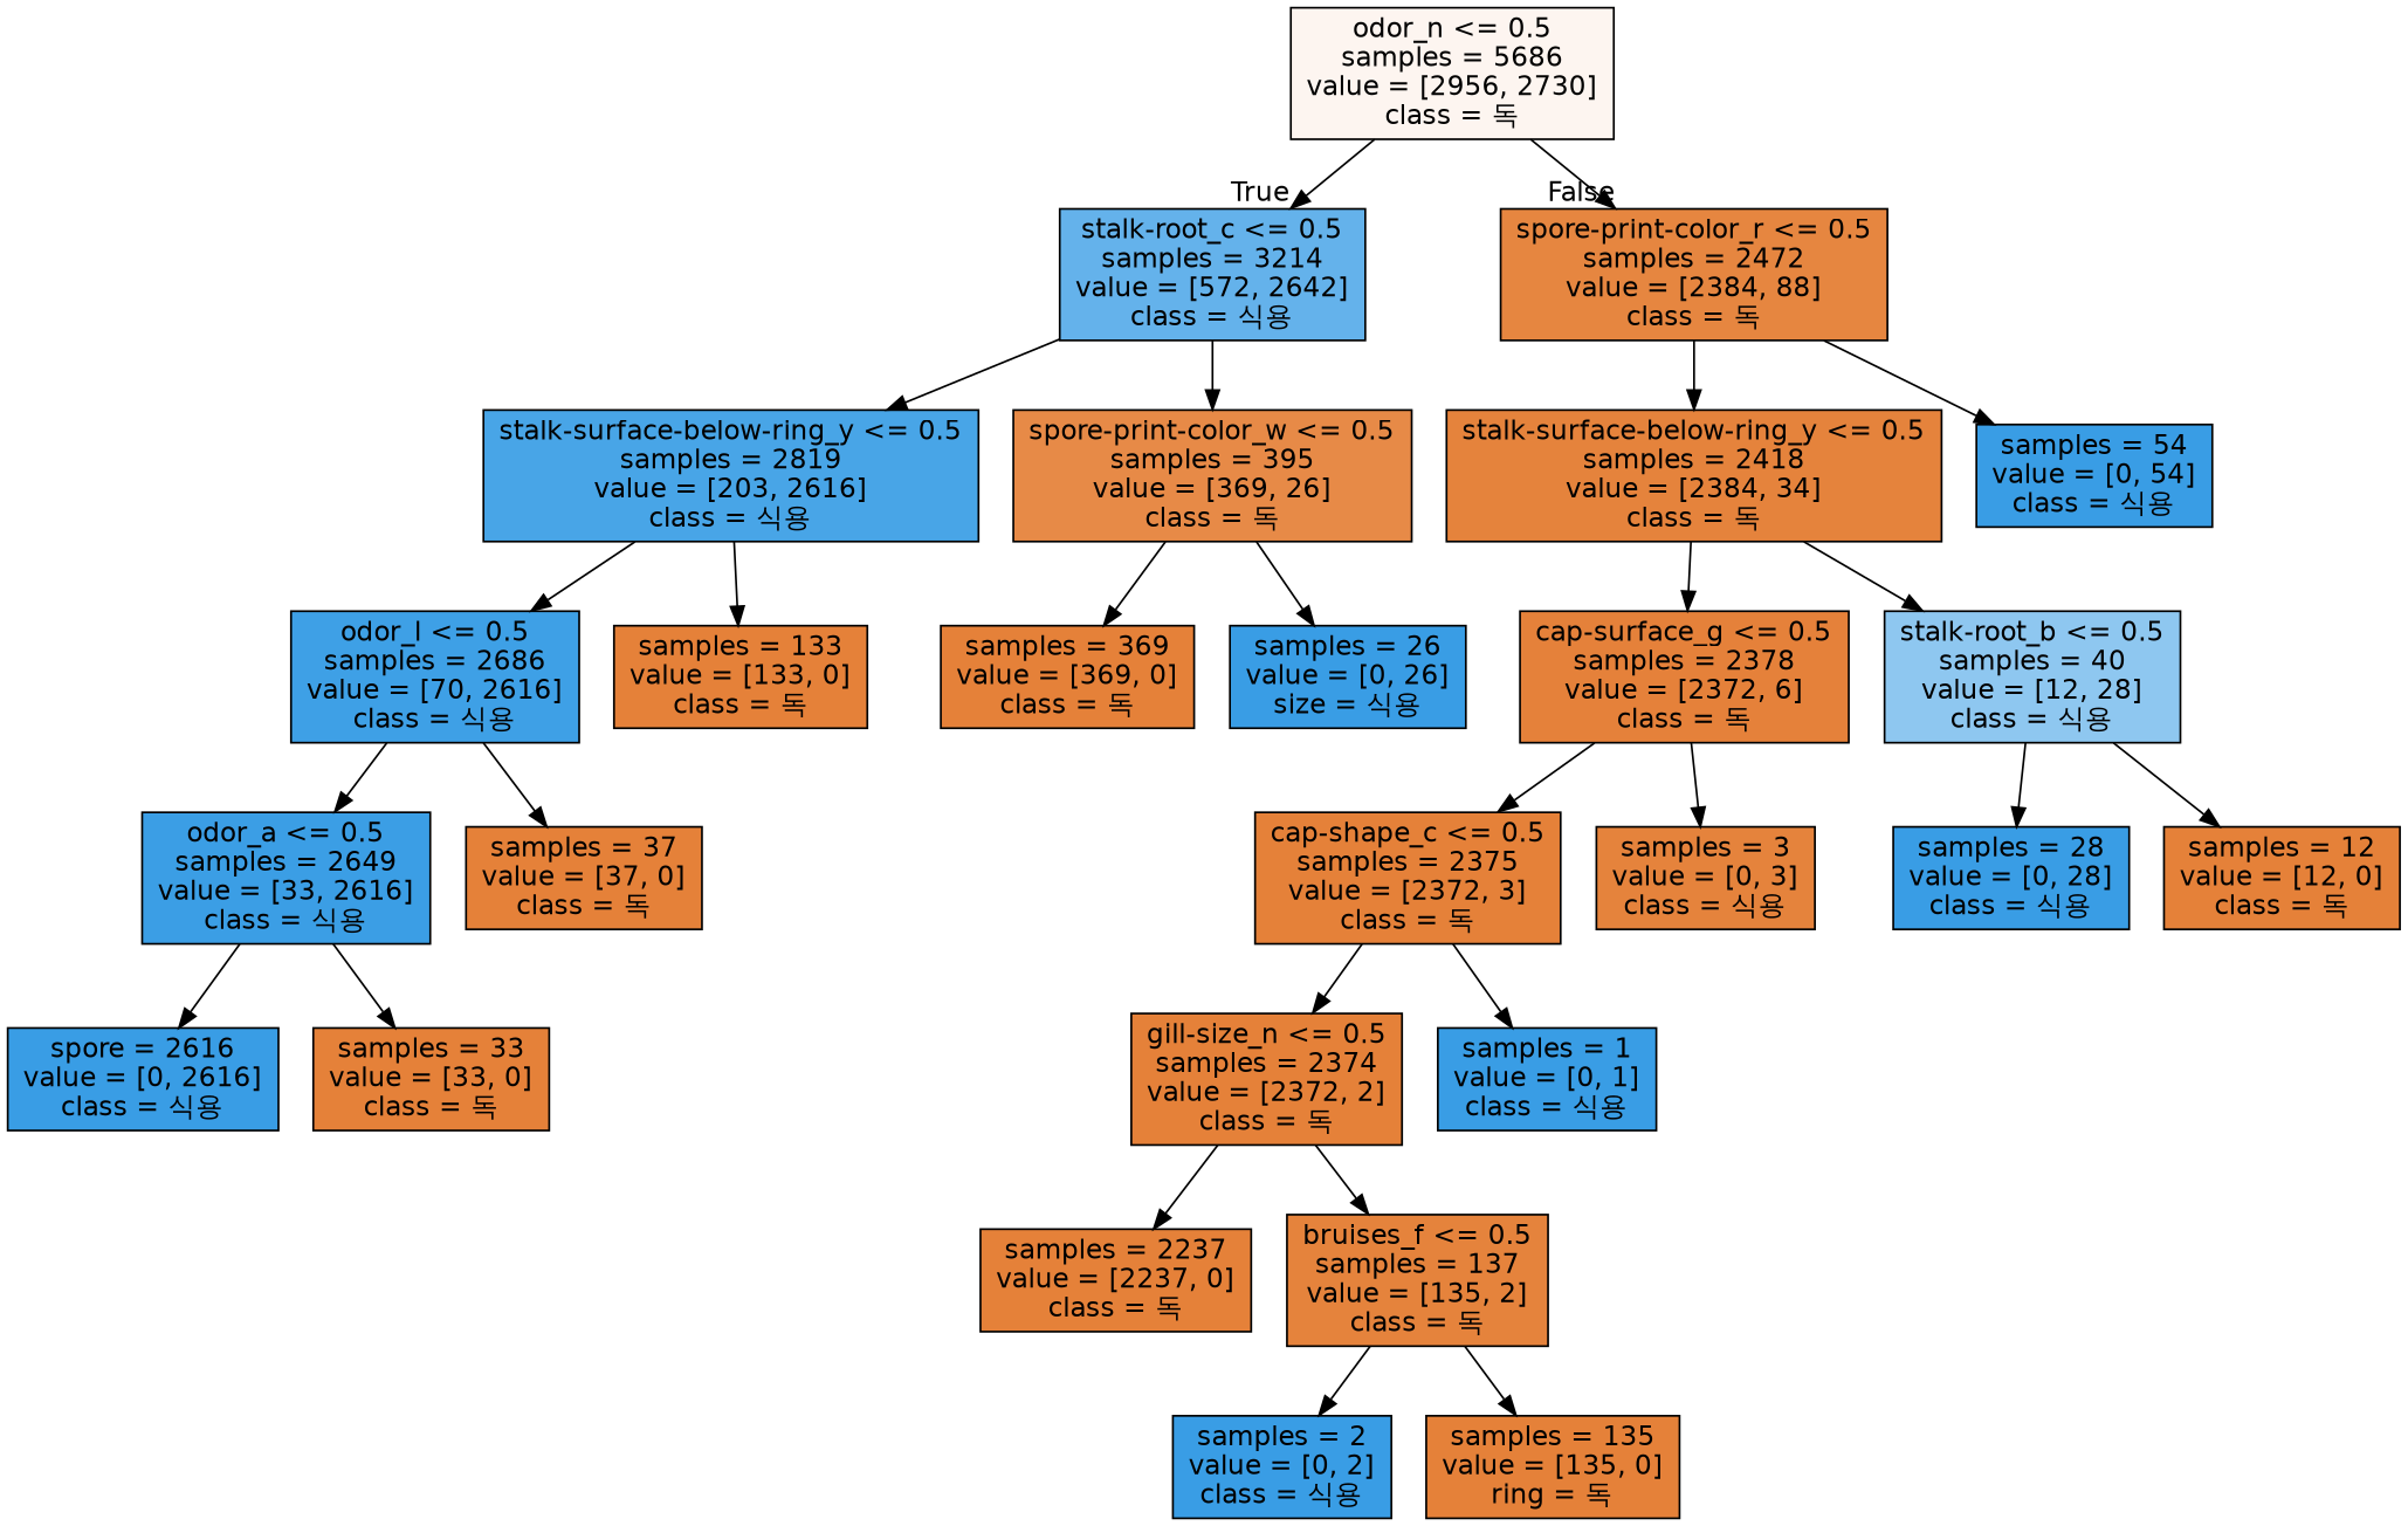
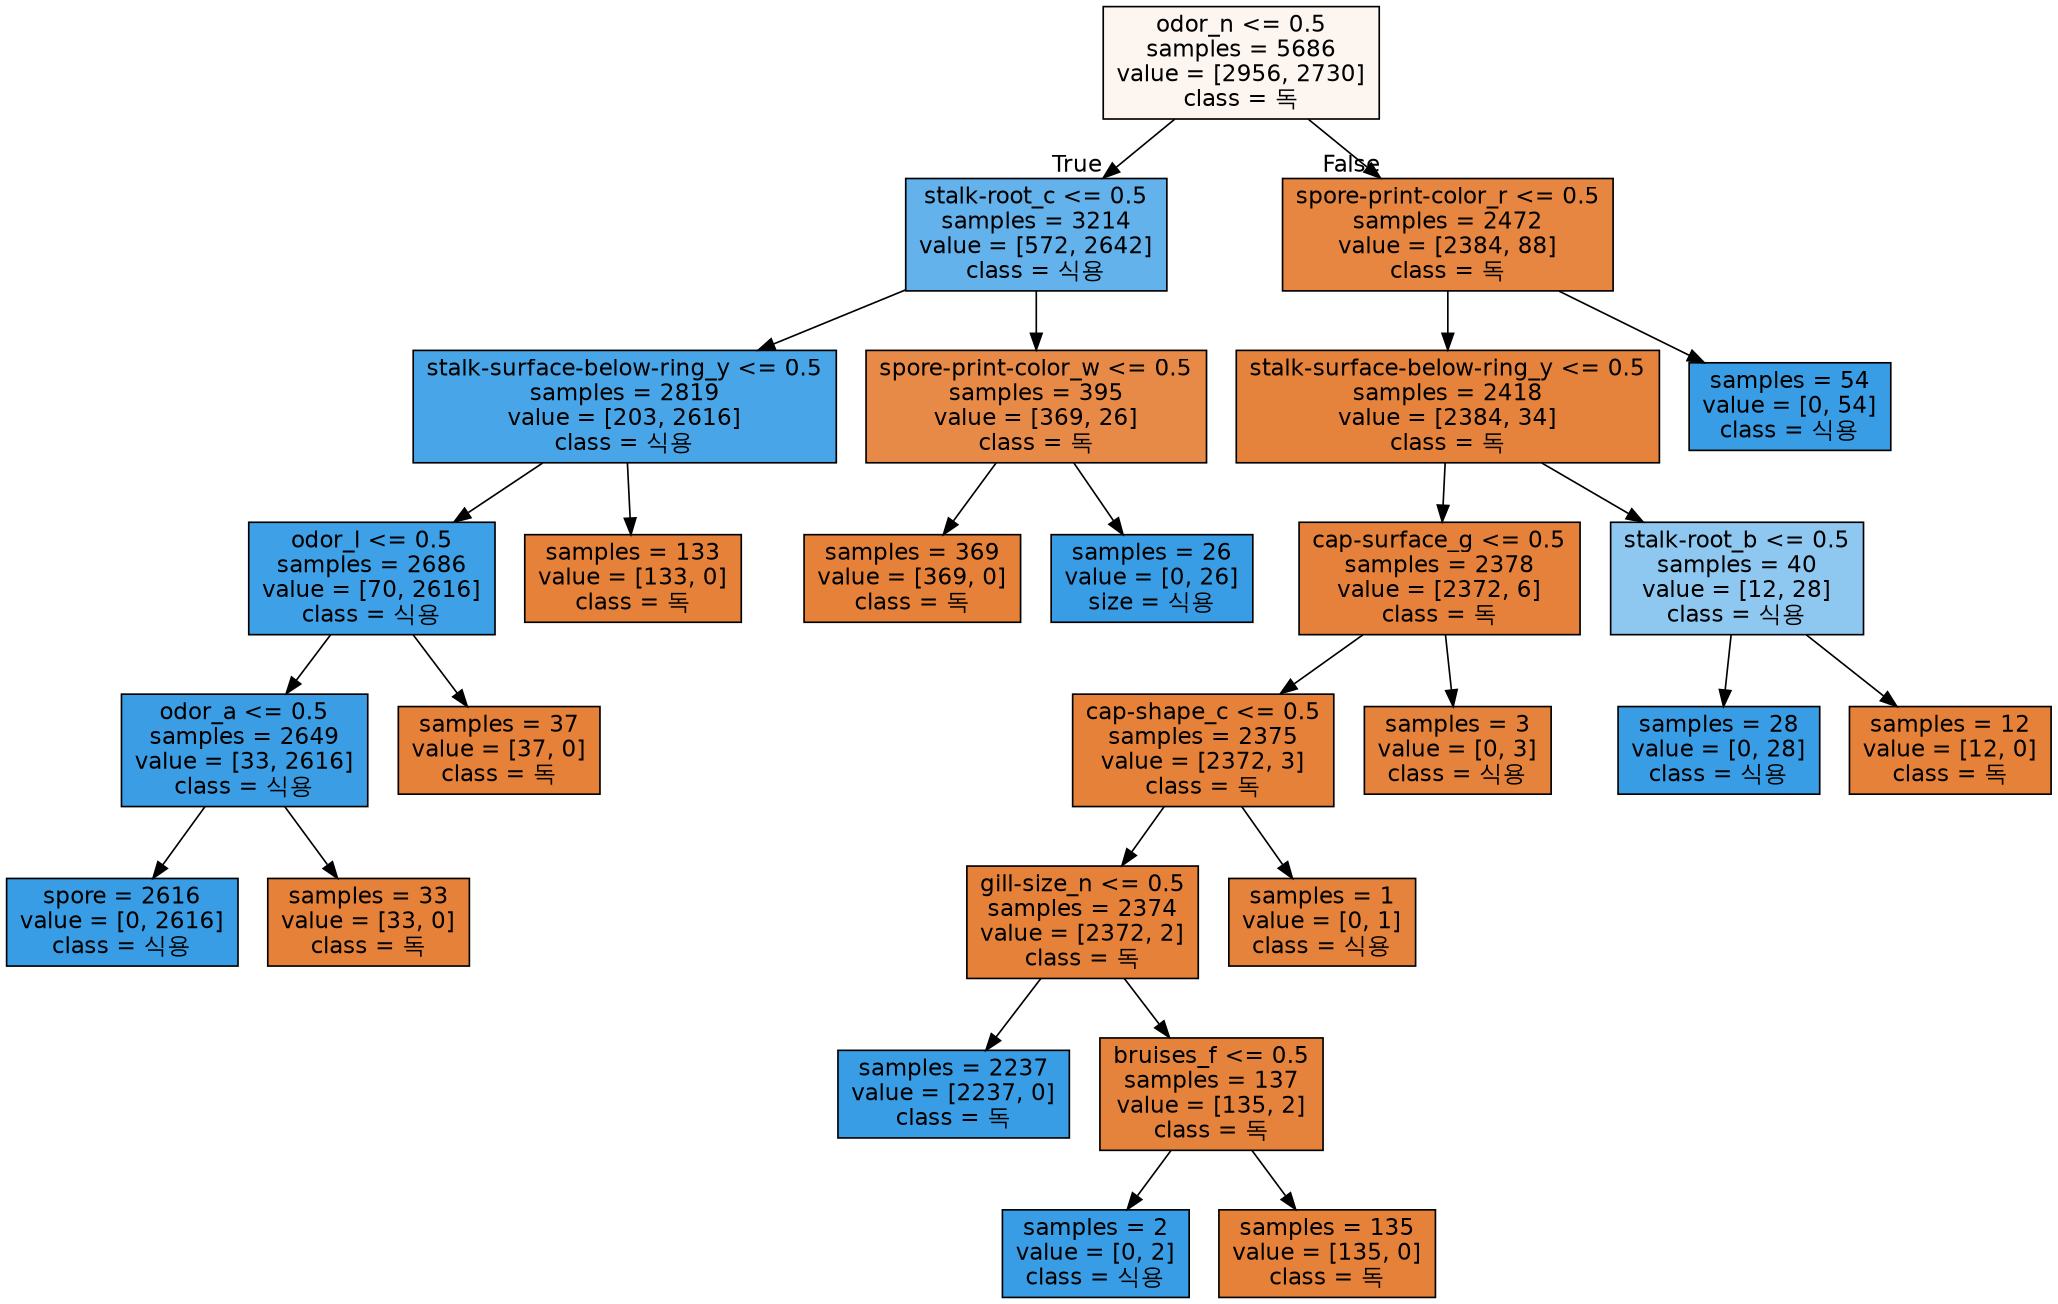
  digraph {
    fontname="DejaVu Sans"
    node [color=black fillcolor="#e58139" fontname="DejaVu Sans" shape=box style=filled]
    edge [fontname="DejaVu Sans"]
    n1 [fillcolor="#fdf5f0" label="odor_n <= 0.5\nsamples = 5686\nvalue = [2956, 2730]\nclass = 독"]
    n2 [fillcolor="#64b2eb" label="stalk-root_c <= 0.5\nsamples = 3214\nvalue = [572, 2642]\nclass = 식용"]
    n3 [fillcolor="#e68640" label="spore-print-color_r <= 0.5\nsamples = 2472\nvalue = [2384, 88]\nclass = 독"]
    n4 [fillcolor="#48a5e7" label="stalk-surface-below-ring_y <= 0.5\nsamples = 2819\nvalue = [203, 2616]\nclass = 식용"]
    n5 [fillcolor="#e78a47" label="spore-print-color_w <= 0.5\nsamples = 395\nvalue = [369, 26]\nclass = 독"]
    n6 [fillcolor="#e5833c" label="stalk-surface-below-ring_y <= 0.5\nsamples = 2418\nvalue = [2384, 34]\nclass = 독"]
    n7 [fillcolor="#399de5" label="samples = 54\nvalue = [0, 54]\nclass = 식용"]
    n8 [fillcolor="#3ea0e6" label="odor_l <= 0.5\nsamples = 2686\nvalue = [70, 2616]\nclass = 식용"]
    n9 [label="samples = 133\nvalue = [133, 0]\nclass = 독"]
    n10 [label="samples = 369\nvalue = [369, 0]\nclass = 독"]
    n11 [fillcolor="#399de5" label="samples = 26\nvalue = [0, 26]\nsize = 식용"]
    n12 [fillcolor="#3b9ee5" label="odor_a <= 0.5\nsamples = 2649\nvalue = [33, 2616]\nclass = 식용"]
    n13 [label="samples = 37\nvalue = [37, 0]\nclass = 독"]
    n14 [fillcolor="#399de5" label="spore = 2616\nvalue = [0, 2616]\nclass = 식용"]
    n15 [label="samples = 33\nvalue = [33, 0]\nclass = 독"]
    n16 [fillcolor="#e5813a" label="cap-surface_g <= 0.5\nsamples = 2378\nvalue = [2372, 6]\nclass = 독"]
    n17 [fillcolor="#8ec7f0" label="stalk-root_b <= 0.5\nsamples = 40\nvalue = [12, 28]\nclass = 식용"]
    n18 [label="cap-shape_c <= 0.5\nsamples = 2375\nvalue = [2372, 3]\nclass = 독"]
    n19 [fillcolor="#e5833c" label="samples = 3\nvalue = [0, 3]\nclass = 식용"]
    n20 [fillcolor="#399de5" label="samples = 28\nvalue = [0, 28]\nclass = 식용"]
    n21 [label="samples = 12\nvalue = [12, 0]\nclass = 독"]
    n22 [label="gill-size_n <= 0.5\nsamples = 2374\nvalue = [2372, 2]\nclass = 독"]
-   n23 [fillcolor="#399de5" label="samples = 1\nvalue = [0, 1]\nclass = 식용"]
-   n24 [label="samples = 2237\nvalue = [2237, 0]\nclass = 독"]
+   n23 [fillcolor="#e5833c" label="samples = 1\nvalue = [0, 1]\nclass = 식용"]
+   n24 [fillcolor="#399de5" label="samples = 2237\nvalue = [2237, 0]\nclass = 독"]
    n25 [fillcolor="#e5833c" label="bruises_f <= 0.5\nsamples = 137\nvalue = [135, 2]\nclass = 독"]
    n26 [fillcolor="#399de5" label="samples = 2\nvalue = [0, 2]\nclass = 식용"]
-   n27 [label="samples = 135\nvalue = [135, 0]\nring = 독"]
+   n27 [label="samples = 135\nvalue = [135, 0]\nclass = 독"]
    n1 -> n2 [headlabel=True labelangle=45 labeldistance=2.5]
    n1 -> n3 [headlabel=False labelangle=-45 labeldistance=2.5]
    n2 -> n4
    n2 -> n5
    n3 -> n6
    n3 -> n7
    n4 -> n8
    n4 -> n9
    n5 -> n10
    n5 -> n11
    n6 -> n16
    n6 -> n17
    n8 -> n12
    n8 -> n13
    n12 -> n14
    n12 -> n15
    n16 -> n18
    n16 -> n19
    n17 -> n20
    n17 -> n21
    n18 -> n22
    n18 -> n23
    n22 -> n24
    n22 -> n25
    n25 -> n26
    n25 -> n27
  }
